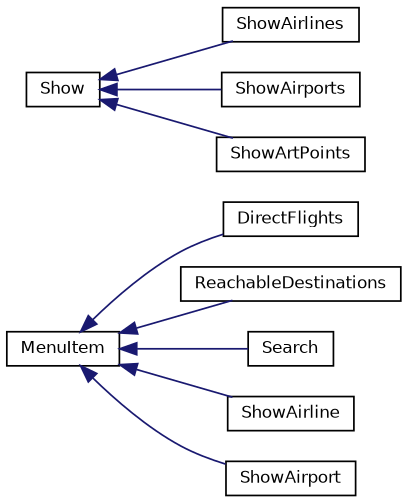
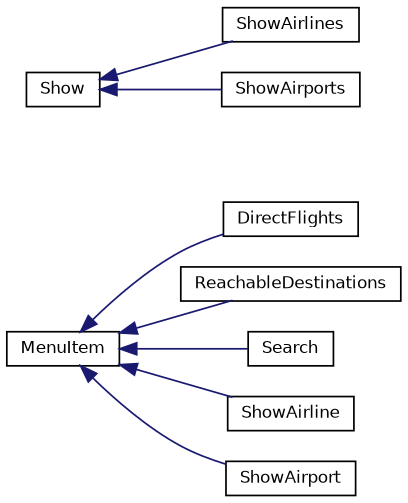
  digraph {
    fontname="DejaVu Sans"
    rankdir=LR
    node [color=black fillcolor=white fontname="DejaVu Sans" fontsize=10 shape=record style=filled]
    edge [color=midnightblue dir=back fontname="DejaVu Sans" fontsize=10 labelfontname=Helvetica labelfontsize=10 style=solid]
    n1 [height=0.2 label=MenuItem width=0.4]
    n2 [height=0.2 label=DirectFlights width=0.4]
    n3 [height=0.2 label=ReachableDestinations width=0.4]
    n4 [height=0.2 label=Search width=0.4]
    n5 [height=0.2 label=ShowAirline width=0.4]
    n6 [height=0.2 label=ShowAirport width=0.4]
    n7 [height=0.2 label=Show width=0.4]
    n8 [height=0.2 label=ShowAirlines width=0.4]
    n9 [height=0.2 label=ShowAirports width=0.4]
-   n10 [height=0.2 label=ShowArtPoints width=0.4]
    n1 -> n2
    n1 -> n3
    n1 -> n4
    n1 -> n5
    n1 -> n6
    n7 -> n8
    n7 -> n9
-   n7 -> n10
  }
